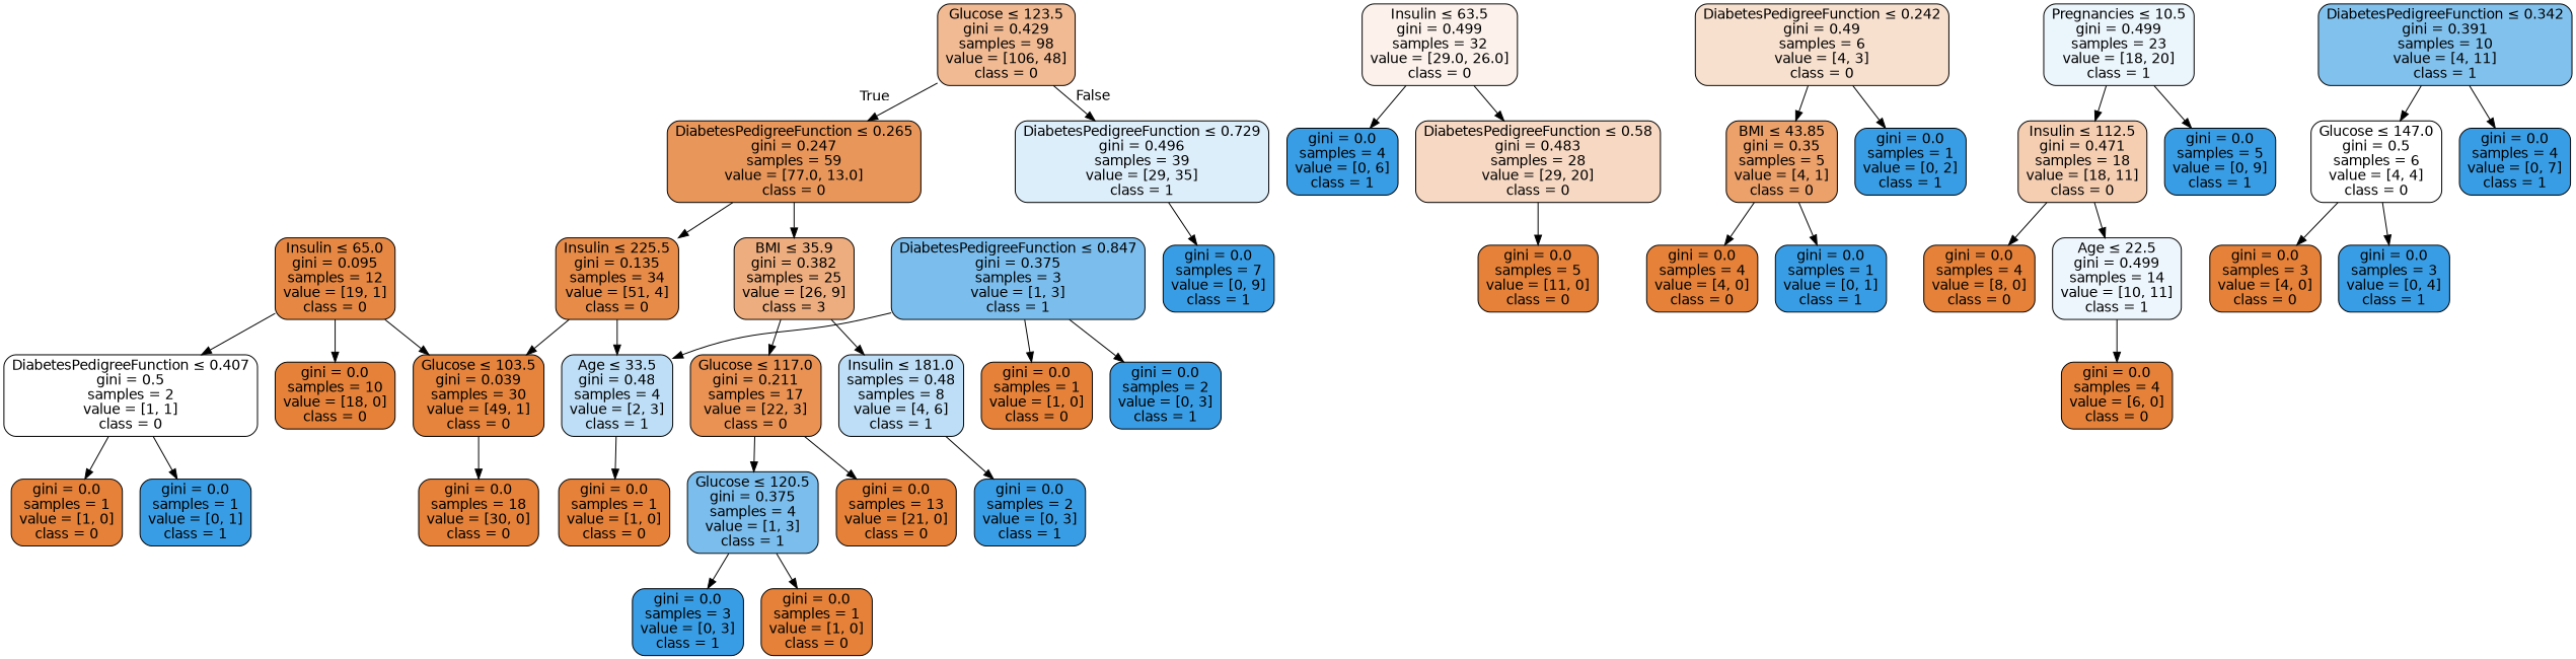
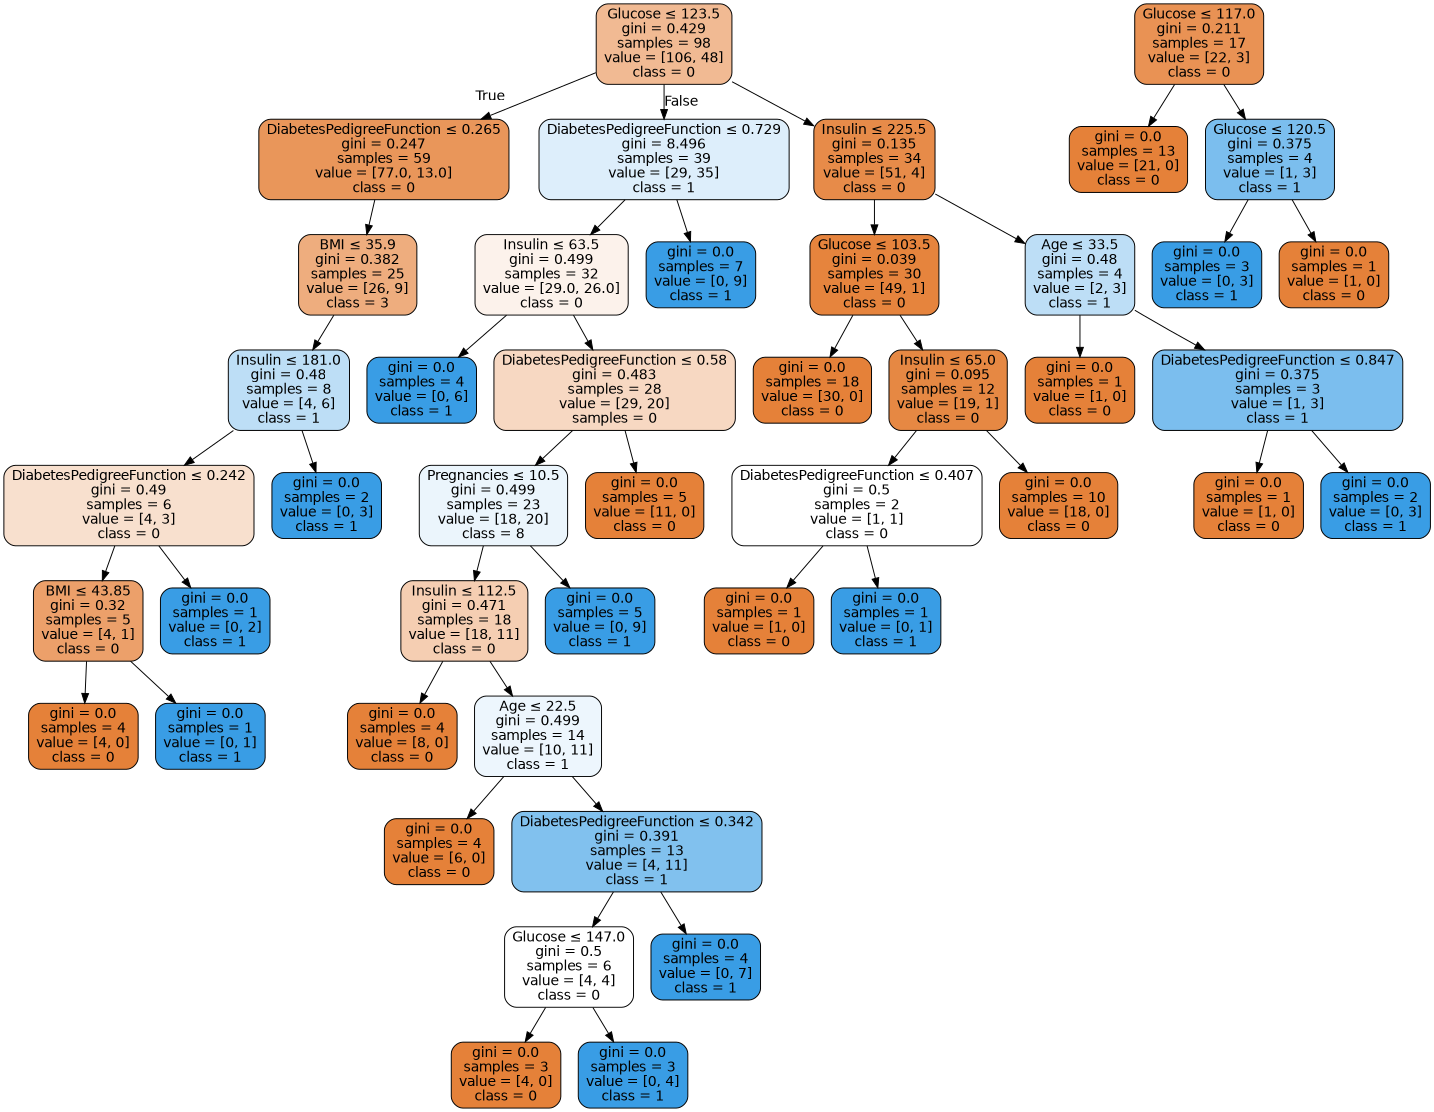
  digraph {
    node [color=black fillcolor="#e58139" fontname=helvetica shape=box style="filled, rounded"]
    edge [fontname=helvetica]
    n1 [fillcolor="#f1ba93" label=<Glucose &le; 123.5<br/>gini = 0.429<br/>samples = 98<br/>value = [106, 48]<br/>class = 0>]
    n2 [fillcolor="#e9965a" label=<DiabetesPedigreeFunction &le; 0.265<br/>gini = 0.247<br/>samples = 59<br/>value = [77.0, 13.0]<br/>class = 0>]
-   n3 [fillcolor="#ddeefb" label=<DiabetesPedigreeFunction &le; 0.729<br/>gini = 0.496<br/>samples = 39<br/>value = [29, 35]<br/>class = 1>]
+   n3 [fillcolor="#ddeefb" label=<DiabetesPedigreeFunction &le; 0.729<br/>gini = 8.496<br/>samples = 39<br/>value = [29, 35]<br/>class = 1>]
    n4 [fillcolor="#eead7e" label=<BMI &le; 35.9<br/>gini = 0.382<br/>samples = 25<br/>value = [26, 9]<br/>class = 3>]
    n5 [fillcolor="#e78b49" label=<Insulin &le; 225.5<br/>gini = 0.135<br/>samples = 34<br/>value = [51, 4]<br/>class = 0>]
    n6 [fillcolor="#fcf2eb" label=<Insulin &le; 63.5<br/>gini = 0.499<br/>samples = 32<br/>value = [29.0, 26.0]<br/>class = 0>]
    n7 [fillcolor="#399de5" label=<gini = 0.0<br/>samples = 7<br/>value = [0, 9]<br/>class = 1>]
    n8 [fillcolor="#e99254" label=<Glucose &le; 117.0<br/>gini = 0.211<br/>samples = 17<br/>value = [22, 3]<br/>class = 0>]
-   n9 [fillcolor="#bddef6" label=<Insulin &le; 181.0<br/>samples = 0.48<br/>samples = 8<br/>value = [4, 6]<br/>class = 1>]
+   n9 [fillcolor="#bddef6" label=<Insulin &le; 181.0<br/>gini = 0.48<br/>samples = 8<br/>value = [4, 6]<br/>class = 1>]
    n10 [fillcolor="#e6843d" label=<Glucose &le; 103.5<br/>gini = 0.039<br/>samples = 30<br/>value = [49, 1]<br/>class = 0>]
    n11 [fillcolor="#bddef6" label=<Age &le; 33.5<br/>gini = 0.48<br/>samples = 4<br/>value = [2, 3]<br/>class = 1>]
    n12 [label=<gini = 0.0<br/>samples = 13<br/>value = [21, 0]<br/>class = 0>]
    n13 [fillcolor="#7bbeee" label=<Glucose &le; 120.5<br/>gini = 0.375<br/>samples = 4<br/>value = [1, 3]<br/>class = 1>]
    n14 [fillcolor="#f8e0ce" label=<DiabetesPedigreeFunction &le; 0.242<br/>gini = 0.49<br/>samples = 6<br/>value = [4, 3]<br/>class = 0>]
    n15 [fillcolor="#399de5" label=<gini = 0.0<br/>samples = 2<br/>value = [0, 3]<br/>class = 1>]
    n16 [fillcolor="#399de5" label=<gini = 0.0<br/>samples = 3<br/>value = [0, 3]<br/>class = 1>]
    n17 [label=<gini = 0.0<br/>samples = 1<br/>value = [1, 0]<br/>class = 0>]
-   n18 [fillcolor="#eca06a" label=<BMI &le; 43.85<br/>gini = 0.35<br/>samples = 5<br/>value = [4, 1]<br/>class = 0>]
+   n18 [fillcolor="#eca06a" label=<BMI &le; 43.85<br/>gini = 0.32<br/>samples = 5<br/>value = [4, 1]<br/>class = 0>]
    n19 [fillcolor="#399de5" label=<gini = 0.0<br/>samples = 1<br/>value = [0, 2]<br/>class = 1>]
    n20 [label=<gini = 0.0<br/>samples = 4<br/>value = [4, 0]<br/>class = 0>]
    n21 [fillcolor="#399de5" label=<gini = 0.0<br/>samples = 1<br/>value = [0, 1]<br/>class = 1>]
    n22 [label=<gini = 0.0<br/>samples = 18<br/>value = [30, 0]<br/>class = 0>]
    n23 [fillcolor="#e68843" label=<Insulin &le; 65.0<br/>gini = 0.095<br/>samples = 12<br/>value = [19, 1]<br/>class = 0>]
    n24 [label=<gini = 0.0<br/>samples = 1<br/>value = [1, 0]<br/>class = 0>]
    n25 [fillcolor="#7bbeee" label=<DiabetesPedigreeFunction &le; 0.847<br/>gini = 0.375<br/>samples = 3<br/>value = [1, 3]<br/>class = 1>]
    n26 [fillcolor="#ffffff" label=<DiabetesPedigreeFunction &le; 0.407<br/>gini = 0.5<br/>samples = 2<br/>value = [1, 1]<br/>class = 0>]
    n27 [label=<gini = 0.0<br/>samples = 10<br/>value = [18, 0]<br/>class = 0>]
    n28 [label=<gini = 0.0<br/>samples = 1<br/>value = [1, 0]<br/>class = 0>]
    n29 [fillcolor="#399de5" label=<gini = 0.0<br/>samples = 1<br/>value = [0, 1]<br/>class = 1>]
    n30 [label=<gini = 0.0<br/>samples = 1<br/>value = [1, 0]<br/>class = 0>]
    n31 [fillcolor="#399de5" label=<gini = 0.0<br/>samples = 2<br/>value = [0, 3]<br/>class = 1>]
    n32 [fillcolor="#399de5" label=<gini = 0.0<br/>samples = 4<br/>value = [0, 6]<br/>class = 1>]
-   n33 [fillcolor="#f7d8c2" label=<DiabetesPedigreeFunction &le; 0.58<br/>gini = 0.483<br/>samples = 28<br/>value = [29, 20]<br/>class = 0>]
-   n34 [fillcolor="#ebf5fc" label=<Pregnancies &le; 10.5<br/>gini = 0.499<br/>samples = 23<br/>value = [18, 20]<br/>class = 1>]
+   n33 [fillcolor="#f7d8c2" label=<DiabetesPedigreeFunction &le; 0.58<br/>gini = 0.483<br/>samples = 28<br/>value = [29, 20]<br/>samples = 0>]
+   n34 [fillcolor="#ebf5fc" label=<Pregnancies &le; 10.5<br/>gini = 0.499<br/>samples = 23<br/>value = [18, 20]<br/>class = 8>]
    n35 [label=<gini = 0.0<br/>samples = 5<br/>value = [11, 0]<br/>class = 0>]
    n36 [fillcolor="#f5ceb2" label=<Insulin &le; 112.5<br/>gini = 0.471<br/>samples = 18<br/>value = [18, 11]<br/>class = 0>]
    n37 [fillcolor="#399de5" label=<gini = 0.0<br/>samples = 5<br/>value = [0, 9]<br/>class = 1>]
    n38 [label=<gini = 0.0<br/>samples = 4<br/>value = [8, 0]<br/>class = 0>]
    n39 [fillcolor="#edf6fd" label=<Age &le; 22.5<br/>gini = 0.499<br/>samples = 14<br/>value = [10, 11]<br/>class = 1>]
    n40 [label=<gini = 0.0<br/>samples = 4<br/>value = [6, 0]<br/>class = 0>]
-   n41 [fillcolor="#81c1ee" label=<DiabetesPedigreeFunction &le; 0.342<br/>gini = 0.391<br/>samples = 10<br/>value = [4, 11]<br/>class = 1>]
+   n41 [fillcolor="#81c1ee" label=<DiabetesPedigreeFunction &le; 0.342<br/>gini = 0.391<br/>samples = 13<br/>value = [4, 11]<br/>class = 1>]
    n42 [fillcolor="#ffffff" label=<Glucose &le; 147.0<br/>gini = 0.5<br/>samples = 6<br/>value = [4, 4]<br/>class = 0>]
    n43 [fillcolor="#399de5" label=<gini = 0.0<br/>samples = 4<br/>value = [0, 7]<br/>class = 1>]
    n44 [label=<gini = 0.0<br/>samples = 3<br/>value = [4, 0]<br/>class = 0>]
    n45 [fillcolor="#399de5" label=<gini = 0.0<br/>samples = 3<br/>value = [0, 4]<br/>class = 1>]
    n1 -> n2 [headlabel=True labelangle=45 labeldistance=2.5]
    n1 -> n3 [headlabel=False labelangle=-45 labeldistance=2.5]
    n2 -> n4
-   n2 -> n5
+   n1 -> n5
+   n3 -> n6
    n3 -> n7
-   n4 -> n8
    n4 -> n9
    n5 -> n10
    n5 -> n11
    n6 -> n32
    n6 -> n33
    n8 -> n12
    n8 -> n13
+   n9 -> n14
    n9 -> n15
    n10 -> n22
-   n23 -> n10
+   n10 -> n23
    n11 -> n24
-   n25 -> n11
+   n11 -> n25
    n13 -> n16
    n13 -> n17
    n14 -> n18
    n14 -> n19
    n18 -> n20
    n18 -> n21
    n23 -> n26
    n23 -> n27
    n25 -> n30
    n25 -> n31
    n26 -> n28
    n26 -> n29
+   n33 -> n34
    n33 -> n35
    n34 -> n36
    n34 -> n37
    n36 -> n38
    n36 -> n39
    n39 -> n40
+   n39 -> n41
    n41 -> n42
    n41 -> n43
    n42 -> n44
    n42 -> n45
  }
